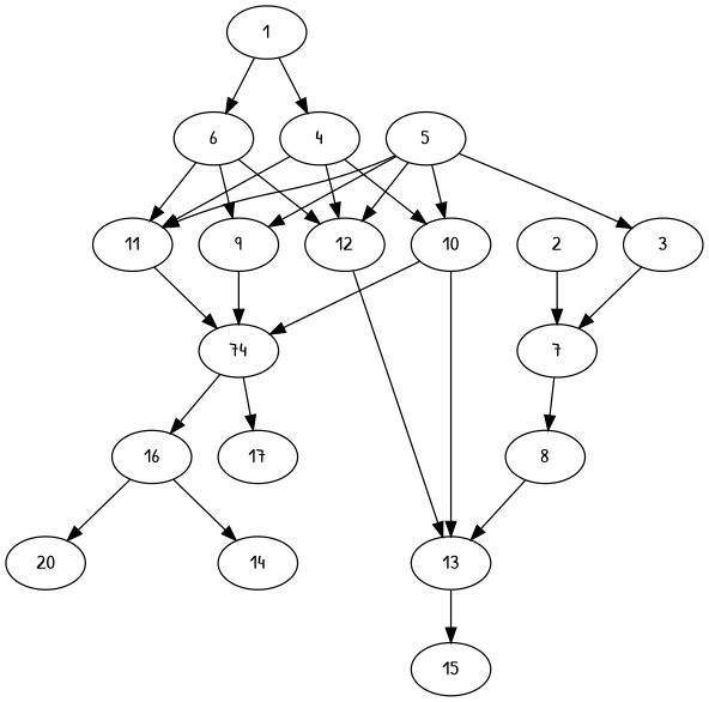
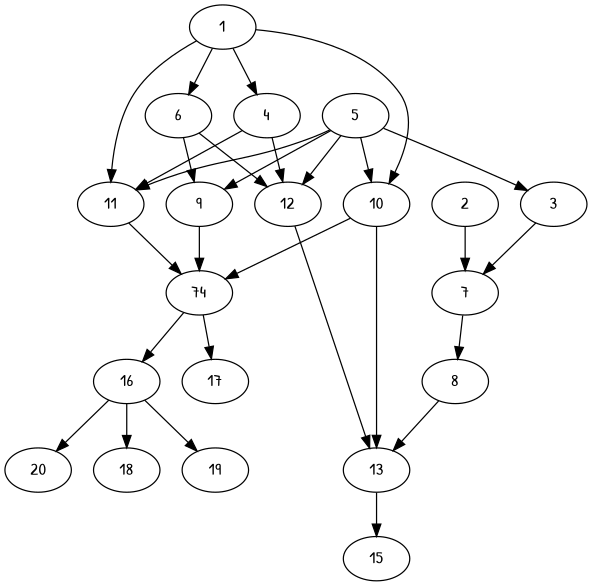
  digraph {
    fontname="Patrick Hand"
    node [alpha=0.16 compute_size=549755813888 fontname="Patrick Hand" result_size=0]
    edge [fontname="Patrick Hand"]
    1 [alpha=0.06 compute_size=42388271281 ram=19083316 result_size=1024 trans_size=91021]
    4 [alpha=0.10 ram=50885524 result_size=91136 trans_size=489061]
    6 [alpha=0.05 compute_size=8589934592 ram=37019924 result_size=70656 trans_size=110199]
    10 [alpha=0.18 compute_size=28991029248 ram=2500880 result_size=29696 trans_size=185177]
    11 [alpha=0.18 compute_size=60660283012 ram=9163002 result_size=29696 trans_size=38682]
    12 [alpha=0.01 compute_size=41593684426 ram=1217034 result_size=70656 trans_size=588866]
    9 [alpha=0.17 compute_size=28991029248 ram=47189396 result_size=29696 trans_size=976967]
    13 [alpha=0.02 compute_size=18566220197 ram=29821382 result_size=70656 trans_size=385986]
    n9 [alpha=0.13 compute_size=1336795449802 label=74 ram=28999996 result_size=1024 trans_size=604272]
    2 [alpha=0.17 compute_size=19246132490 ram=4950746 result_size=91136 trans_size=461217]
    7 [alpha=0.12 compute_size=768999920520 ram=46493800 result_size=91136 trans_size=346606]
    8 [alpha=0.00 compute_size=998691891 ram=25837702 result_size=70656 trans_size=692716]
    3 [ram=24795226 result_size=91136 trans_size=741634]
    5 [alpha=0.07 compute_size=460841399978 ram=8753468 result_size=1024 trans_size=40780]
    15 [compute_size=11983269428 ram=16464888 trans_size=776447]
    16 [compute_size=368293445632 ram=43404424 result_size=9216 trans_size=215338]
    17 [alpha=0.05 compute_size=13298709641 ram=33945036 trans_size=697306]
-   19 [alpha=0.17 compute_size=38227675980 ram=20107806 trans_size=117822 label=14]
+   18 [alpha=0.14 compute_size=276353755296 ram=19815452 trans_size=955780]
+   19 [alpha=0.17 compute_size=38227675980 ram=20107806 trans_size=117822]
    20 [compute_size=147113345756 ram=8281324 trans_size=359217]
    1 -> 4
    1 -> 6
-   4 -> 10
+   1 -> 10
    4 -> 11
    4 -> 12
-   6 -> 11
+   1 -> 11
    6 -> 12
    6 -> 9
    10 -> 13
    10 -> n9
    11 -> n9
    12 -> 13
    9 -> n9
    13 -> 15
    n9 -> 16
    n9 -> 17
    2 -> 7
    7 -> 8
    8 -> 13
    3 -> 7
    5 -> 10
    5 -> 11
    5 -> 12
    5 -> 9
    5 -> 3
+   16 -> 18
    16 -> 19
    16 -> 20
  }
